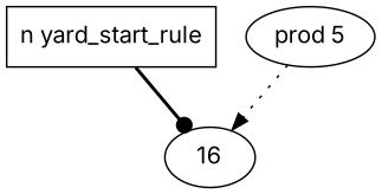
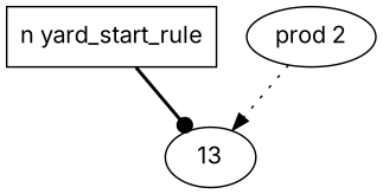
  digraph {
    fontname=Inter
    node [fontname=Inter]
    edge [fontname=Inter]
    n1 [label="n yard_start_rule" shape=box]
-   16
-   n3 [label="prod 5"]
+   16 [label=13]
+   n3 [label="prod 2"]
    n1 -> 16 [arrowhead=dot style=bold width=10]
    n3 -> 16 [arrowhead=normal style=dotted]
  }
